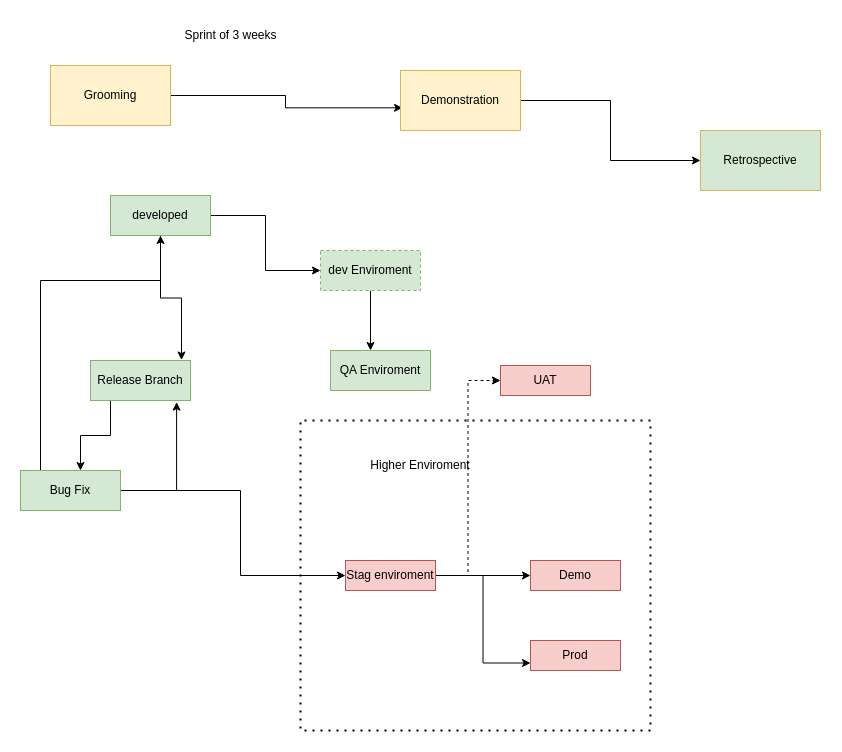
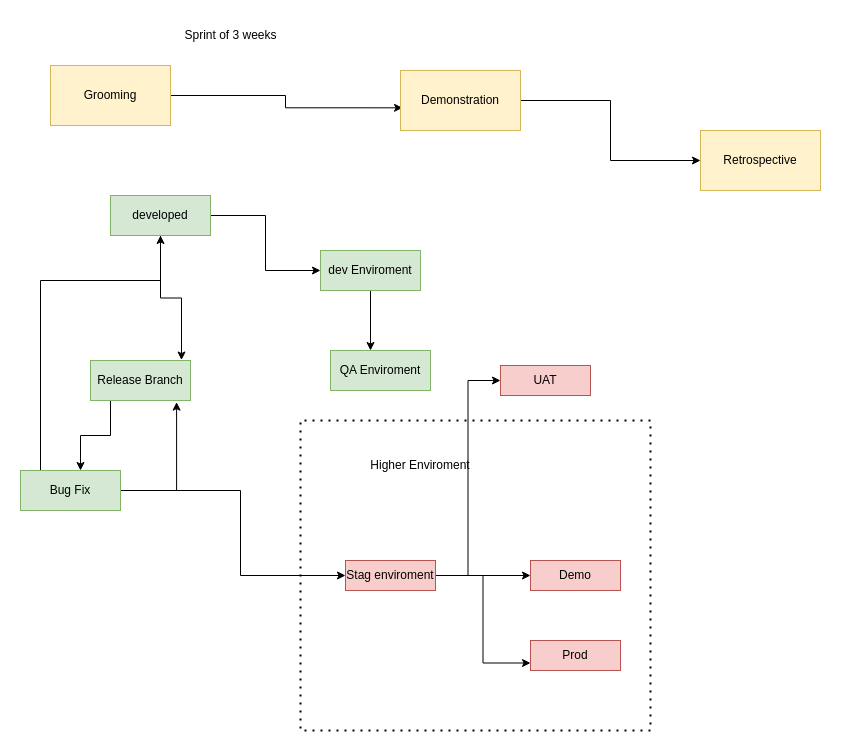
  <mxCell id="0" />
  <mxCell id="1" parent="0" />
  <mxCell id="2" style="edgeStyle=orthogonalEdgeStyle;rounded=0;orthogonalLoop=1;jettySize=auto;html=1;entryX=0.017;entryY=0.622;entryDx=0;entryDy=0;entryPerimeter=0;" parent="1" source="3" target="5" edge="1"><mxGeometry relative="1" as="geometry" /></mxCell>
  <mxCell id="3" value="Grooming" style="rounded=0;whiteSpace=wrap;html=1;fillColor=#fff2cc;strokeColor=#d6b656;" parent="1" vertex="1"><mxGeometry x="50" y="65" width="120" height="60" as="geometry" /></mxCell>
  <mxCell id="4" style="edgeStyle=orthogonalEdgeStyle;rounded=0;orthogonalLoop=1;jettySize=auto;html=1;entryX=0;entryY=0.5;entryDx=0;entryDy=0;" parent="1" source="5" target="6" edge="1"><mxGeometry relative="1" as="geometry" /></mxCell>
  <mxCell id="5" value="Demonstration" style="rounded=0;whiteSpace=wrap;html=1;fillColor=#fff2cc;strokeColor=#d6b656;" parent="1" vertex="1"><mxGeometry x="400" y="70" width="120" height="60" as="geometry" /></mxCell>
- <mxCell id="6" value="Retrospective" style="rounded=0;whiteSpace=wrap;html=1;fillColor=#d5e8d4;strokeColor=#d6b656;" parent="1" vertex="1"><mxGeometry x="700" y="130" width="120" height="60" as="geometry" /></mxCell>
+ <mxCell id="6" value="Retrospective" style="rounded=0;whiteSpace=wrap;html=1;fillColor=#fff2cc;strokeColor=#d6b656;" parent="1" vertex="1"><mxGeometry x="700" y="130" width="120" height="60" as="geometry" /></mxCell>
  <mxCell id="7" value="Sprint of 3 weeks" style="text;html=1;align=center;verticalAlign=middle;resizable=0;points=[];autosize=1;strokeColor=none;fillColor=none;" parent="1" vertex="1"><mxGeometry x="170" y="20" width="120" height="30" as="geometry" /></mxCell>
  <mxCell id="8" style="edgeStyle=orthogonalEdgeStyle;rounded=0;orthogonalLoop=1;jettySize=auto;html=1;entryX=0;entryY=0.5;entryDx=0;entryDy=0;" parent="1" source="10" target="12" edge="1"><mxGeometry relative="1" as="geometry" /></mxCell>
  <mxCell id="9" style="edgeStyle=orthogonalEdgeStyle;rounded=0;orthogonalLoop=1;jettySize=auto;html=1;entryX=0.91;entryY=-0.012;entryDx=0;entryDy=0;entryPerimeter=0;" parent="1" source="10" target="15" edge="1"><mxGeometry relative="1" as="geometry" /></mxCell>
  <mxCell id="10" value="developed" style="rounded=0;whiteSpace=wrap;html=1;fillColor=#d5e8d4;strokeColor=#82b366;" parent="1" vertex="1"><mxGeometry x="110" y="195" width="100" height="40" as="geometry" /></mxCell>
  <mxCell id="11" style="edgeStyle=orthogonalEdgeStyle;rounded=0;orthogonalLoop=1;jettySize=auto;html=1;entryX=0.4;entryY=0;entryDx=0;entryDy=0;entryPerimeter=0;" parent="1" source="12" target="13" edge="1"><mxGeometry relative="1" as="geometry" /></mxCell>
- <mxCell id="12" value="dev Enviroment" style="rounded=0;whiteSpace=wrap;html=1;fillColor=#d5e8d4;strokeColor=#82b366;dashed=1;" parent="1" vertex="1"><mxGeometry x="320" y="250" width="100" height="40" as="geometry" /></mxCell>
+ <mxCell id="12" value="dev Enviroment" style="rounded=0;whiteSpace=wrap;html=1;fillColor=#d5e8d4;strokeColor=#82b366;" parent="1" vertex="1"><mxGeometry x="320" y="250" width="100" height="40" as="geometry" /></mxCell>
  <mxCell id="13" value="QA Enviroment" style="rounded=0;whiteSpace=wrap;html=1;fillColor=#d5e8d4;strokeColor=#82b366;" parent="1" vertex="1"><mxGeometry x="330" y="350" width="100" height="40" as="geometry" /></mxCell>
  <mxCell id="14" style="edgeStyle=orthogonalEdgeStyle;rounded=0;orthogonalLoop=1;jettySize=auto;html=1;" parent="1" source="15" target="19" edge="1"><mxGeometry relative="1" as="geometry"><Array as="points"><mxPoint x="110" y="435" /><mxPoint x="80" y="435" /></Array></mxGeometry></mxCell>
  <mxCell id="15" value="Release Branch" style="rounded=0;whiteSpace=wrap;html=1;fillColor=#d5e8d4;strokeColor=#82b366;" parent="1" vertex="1"><mxGeometry x="90" y="360" width="100" height="40" as="geometry" /></mxCell>
  <mxCell id="16" style="edgeStyle=orthogonalEdgeStyle;rounded=0;orthogonalLoop=1;jettySize=auto;html=1;entryX=0.861;entryY=1.041;entryDx=0;entryDy=0;entryPerimeter=0;" parent="1" source="19" target="15" edge="1"><mxGeometry relative="1" as="geometry"><Array as="points"><mxPoint x="176" y="490" /></Array></mxGeometry></mxCell>
  <mxCell id="17" style="edgeStyle=orthogonalEdgeStyle;rounded=0;orthogonalLoop=1;jettySize=auto;html=1;" parent="1" source="19" target="10" edge="1"><mxGeometry relative="1" as="geometry"><mxPoint x="30" y="280" as="targetPoint" /><Array as="points"><mxPoint x="40" y="280" /></Array></mxGeometry></mxCell>
  <mxCell id="18" style="edgeStyle=orthogonalEdgeStyle;rounded=0;orthogonalLoop=1;jettySize=auto;html=1;entryX=0;entryY=0.5;entryDx=0;entryDy=0;" parent="1" source="19" target="23" edge="1"><mxGeometry relative="1" as="geometry"><mxPoint x="280" y="600" as="targetPoint" /><Array as="points"><mxPoint x="240" y="490" /><mxPoint x="240" y="575" /></Array></mxGeometry></mxCell>
  <mxCell id="19" value="Bug Fix" style="rounded=0;whiteSpace=wrap;html=1;fillColor=#d5e8d4;strokeColor=#82b366;" parent="1" vertex="1"><mxGeometry x="20" y="470" width="100" height="40" as="geometry" /></mxCell>
- <mxCell id="20" style="edgeStyle=orthogonalEdgeStyle;rounded=0;orthogonalLoop=1;jettySize=auto;html=1;entryX=0;entryY=0.5;entryDx=0;entryDy=0;dashed=1;" parent="1" source="23" target="26" edge="1"><mxGeometry relative="1" as="geometry" /></mxCell>
+ <mxCell id="20" style="edgeStyle=orthogonalEdgeStyle;rounded=0;orthogonalLoop=1;jettySize=auto;html=1;entryX=0;entryY=0.5;entryDx=0;entryDy=0;" parent="1" source="23" target="26" edge="1"><mxGeometry relative="1" as="geometry" /></mxCell>
  <mxCell id="21" style="edgeStyle=orthogonalEdgeStyle;rounded=0;orthogonalLoop=1;jettySize=auto;html=1;entryX=0;entryY=0.75;entryDx=0;entryDy=0;" parent="1" source="23" target="24" edge="1"><mxGeometry relative="1" as="geometry" /></mxCell>
  <mxCell id="22" style="edgeStyle=orthogonalEdgeStyle;rounded=0;orthogonalLoop=1;jettySize=auto;html=1;" parent="1" source="23" target="25" edge="1"><mxGeometry relative="1" as="geometry" /></mxCell>
  <mxCell id="23" value="Stag enviroment" style="rounded=0;whiteSpace=wrap;html=1;fillColor=#f8cecc;strokeColor=#b85450;" parent="1" vertex="1"><mxGeometry x="345" y="560" width="90" height="30" as="geometry" /></mxCell>
  <mxCell id="24" value="Prod" style="rounded=0;whiteSpace=wrap;html=1;fillColor=#f8cecc;strokeColor=#b85450;" parent="1" vertex="1"><mxGeometry x="530" y="640" width="90" height="30" as="geometry" /></mxCell>
  <mxCell id="25" value="Demo" style="rounded=0;whiteSpace=wrap;html=1;fillColor=#f8cecc;strokeColor=#b85450;" parent="1" vertex="1"><mxGeometry x="530" y="560" width="90" height="30" as="geometry" /></mxCell>
  <mxCell id="26" value="UAT" style="rounded=0;whiteSpace=wrap;html=1;fillColor=#f8cecc;strokeColor=#b85450;" parent="1" vertex="1"><mxGeometry x="500" y="365" width="90" height="30" as="geometry" /></mxCell>
  <mxCell id="27" value="" style="endArrow=none;dashed=1;html=1;dashPattern=1 3;strokeWidth=2;rounded=0;" parent="1" edge="1"><mxGeometry width="50" height="50" relative="1" as="geometry"><mxPoint x="650" y="730" as="sourcePoint" /><mxPoint x="650" y="730" as="targetPoint" /><Array as="points"><mxPoint x="300" y="730" /><mxPoint x="300" y="420" /><mxPoint x="650" y="420" /></Array></mxGeometry></mxCell>
  <mxCell id="28" value="Higher Enviroment" style="text;html=1;strokeColor=none;fillColor=none;align=center;verticalAlign=middle;whiteSpace=wrap;rounded=0;" parent="1" vertex="1"><mxGeometry x="360" y="450" width="120" height="30" as="geometry" /></mxCell>
